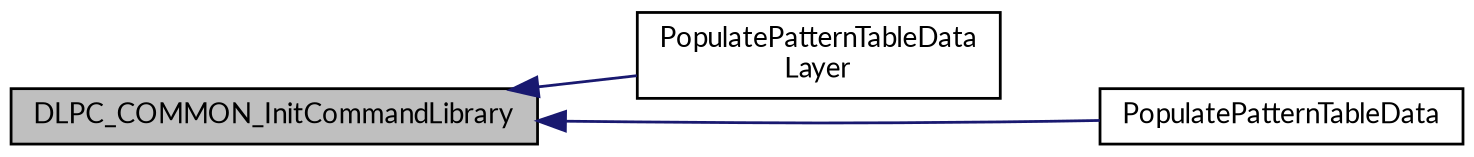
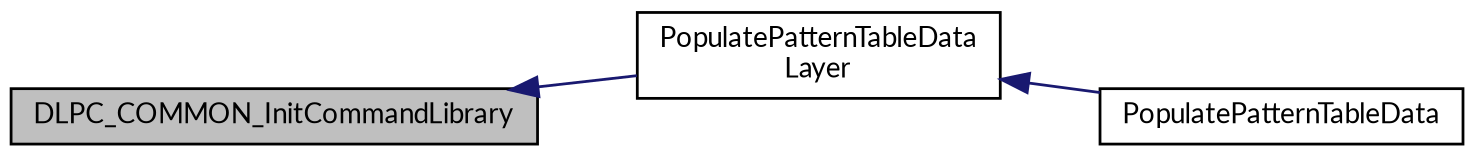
  digraph {
    fontname=Lato
    rankdir=LR
    node [color=black fillcolor=white fontname=Lato fontsize=10 shape=record style=filled]
    edge [color=midnightblue dir=back fontname=Lato fontsize=10 labelfontname=Helvetica labelfontsize=10 style=solid]
    n1 [fillcolor=grey75 fontcolor=black height=0.2 label=DLPC_COMMON_InitCommandLibrary width=0.4]
    n2 [height=0.2 label="PopulatePatternTableData\lLayer" width=0.4]
    n3 [height=0.2 label=PopulatePatternTableData width=0.4]
    n1 -> n2
-   n1 -> n3
+   n2 -> n3
  }
